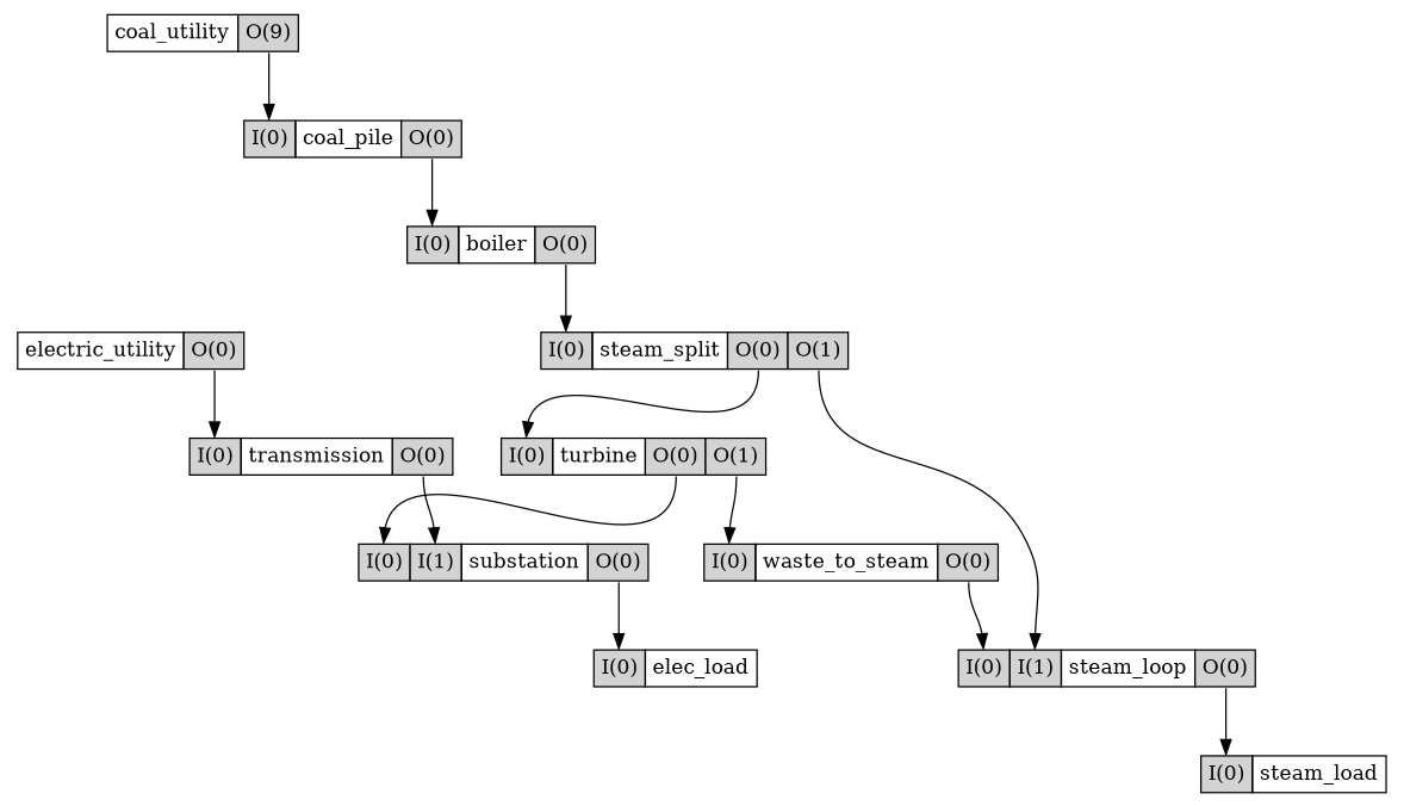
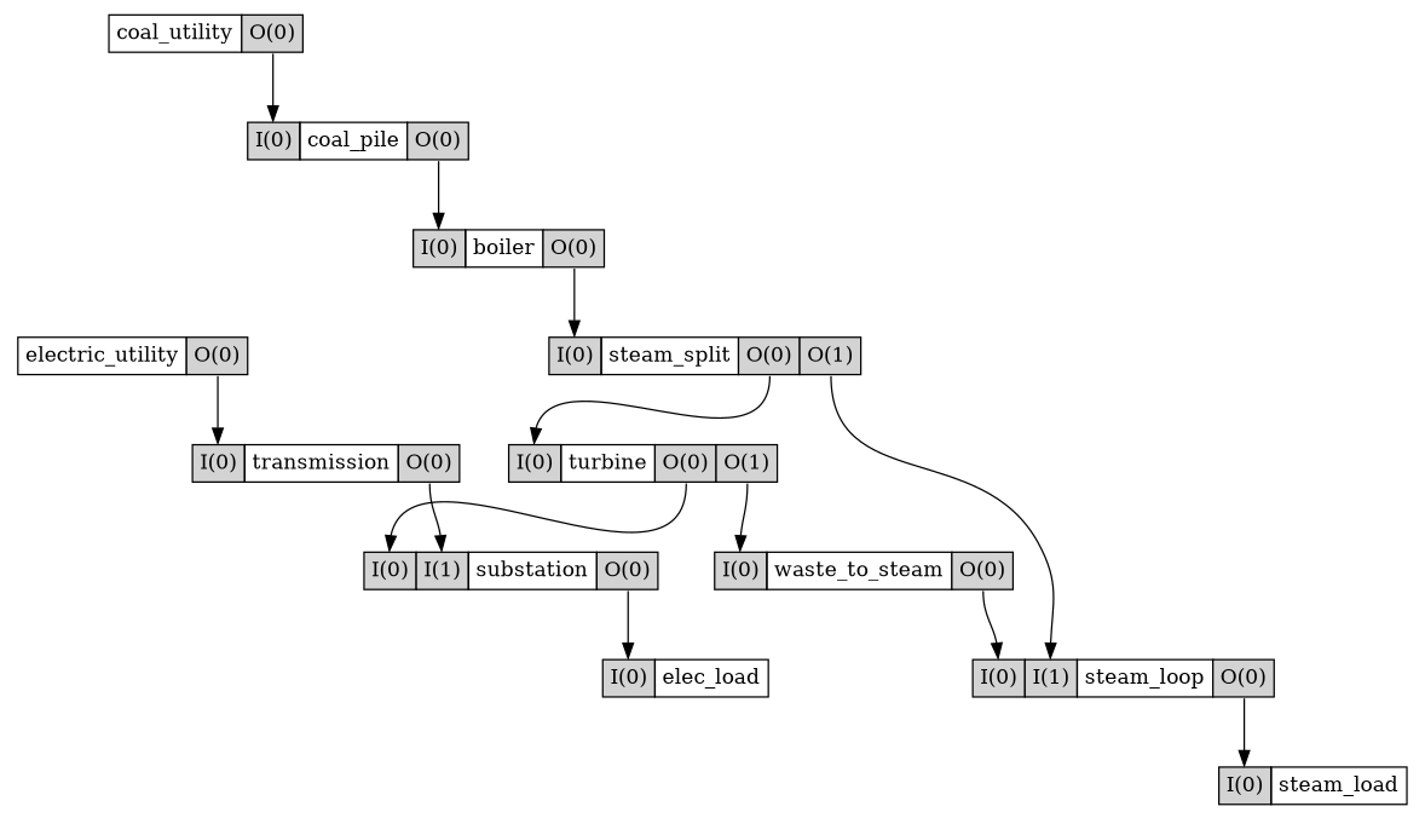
  digraph {
    node [shape=none]
    edge [headport="I0:n" tailport="O0:s"]
    n1 [label=<     <TABLE BORDER="0" CELLBORDER="1" CELLSPACING="0" CELLPADDING="4">       <TR>         <TD PORT="I0" BGCOLOR="lightgrey">I(0)</TD>         <TD PORT="name">boiler</TD>         <TD PORT="O0" BGCOLOR="lightgrey">O(0)</TD>       </TR>     </TABLE>>]
    n2 [label=<     <TABLE BORDER="0" CELLBORDER="1" CELLSPACING="0" CELLPADDING="4">       <TR>         <TD PORT="I0" BGCOLOR="lightgrey">I(0)</TD>         <TD PORT="name">steam_split</TD>         <TD PORT="O0" BGCOLOR="lightgrey">O(0)</TD>         <TD PORT="O1" BGCOLOR="lightgrey">O(1)</TD>       </TR>     </TABLE>>]
    n3 [label=<     <TABLE BORDER="0" CELLBORDER="1" CELLSPACING="0" CELLPADDING="4">       <TR>         <TD PORT="I0" BGCOLOR="lightgrey">I(0)</TD>         <TD PORT="name">coal_pile</TD>         <TD PORT="O0" BGCOLOR="lightgrey">O(0)</TD>       </TR>     </TABLE>>]
-   n4 [label=<     <TABLE BORDER="0" CELLBORDER="1" CELLSPACING="0" CELLPADDING="4">       <TR>         <TD PORT="name">coal_utility</TD>         <TD PORT="O0" BGCOLOR="lightgrey">O(9)</TD>       </TR>     </TABLE>>]
+   n4 [label=<     <TABLE BORDER="0" CELLBORDER="1" CELLSPACING="0" CELLPADDING="4">       <TR>         <TD PORT="name">coal_utility</TD>         <TD PORT="O0" BGCOLOR="lightgrey">O(0)</TD>       </TR>     </TABLE>>]
    n5 [label=<     <TABLE BORDER="0" CELLBORDER="1" CELLSPACING="0" CELLPADDING="4">       <TR>         <TD PORT="I0" BGCOLOR="lightgrey">I(0)</TD>         <TD PORT="name">elec_load</TD>       </TR>     </TABLE>>]
    n6 [label=<     <TABLE BORDER="0" CELLBORDER="1" CELLSPACING="0" CELLPADDING="4">       <TR>         <TD PORT="name">electric_utility</TD>         <TD PORT="O0" BGCOLOR="lightgrey">O(0)</TD>       </TR>     </TABLE>>]
    n7 [label=<     <TABLE BORDER="0" CELLBORDER="1" CELLSPACING="0" CELLPADDING="4">       <TR>         <TD PORT="I0" BGCOLOR="lightgrey">I(0)</TD>         <TD PORT="name">transmission</TD>         <TD PORT="O0" BGCOLOR="lightgrey">O(0)</TD>       </TR>     </TABLE>>]
    n8 [label=<     <TABLE BORDER="0" CELLBORDER="1" CELLSPACING="0" CELLPADDING="4">       <TR>         <TD PORT="I0" BGCOLOR="lightgrey">I(0)</TD>         <TD PORT="name">steam_load</TD>       </TR>     </TABLE>>]
    n9 [label=<     <TABLE BORDER="0" CELLBORDER="1" CELLSPACING="0" CELLPADDING="4">       <TR>         <TD PORT="I0" BGCOLOR="lightgrey">I(0)</TD>         <TD PORT="I1" BGCOLOR="lightgrey">I(1)</TD>         <TD PORT="name">steam_loop</TD>         <TD PORT="O0" BGCOLOR="lightgrey">O(0)</TD>       </TR>     </TABLE>>]
    n10 [label=<     <TABLE BORDER="0" CELLBORDER="1" CELLSPACING="0" CELLPADDING="4">       <TR>         <TD PORT="I0" BGCOLOR="lightgrey">I(0)</TD>         <TD PORT="name">turbine</TD>         <TD PORT="O0" BGCOLOR="lightgrey">O(0)</TD>         <TD PORT="O1" BGCOLOR="lightgrey">O(1)</TD>       </TR>     </TABLE>>]
    n11 [label=<     <TABLE BORDER="0" CELLBORDER="1" CELLSPACING="0" CELLPADDING="4">       <TR>         <TD PORT="I0" BGCOLOR="lightgrey">I(0)</TD>         <TD PORT="I1" BGCOLOR="lightgrey">I(1)</TD>         <TD PORT="name">substation</TD>         <TD PORT="O0" BGCOLOR="lightgrey">O(0)</TD>       </TR>     </TABLE>>]
    n12 [label=<     <TABLE BORDER="0" CELLBORDER="1" CELLSPACING="0" CELLPADDING="4">       <TR>         <TD PORT="I0" BGCOLOR="lightgrey">I(0)</TD>         <TD PORT="name">waste_to_steam</TD>         <TD PORT="O0" BGCOLOR="lightgrey">O(0)</TD>       </TR>     </TABLE>>]
    n1 -> n2
    n2 -> n9 [headport="I1:n" tailport="O1:s"]
    n2 -> n10
    n3 -> n1
    n4 -> n3
    n6 -> n7
    n7 -> n11 [headport="I1:n"]
    n9 -> n8
    n10 -> n11
    n10 -> n12 [tailport="O1:s"]
    n11 -> n5
    n12 -> n9
  }
